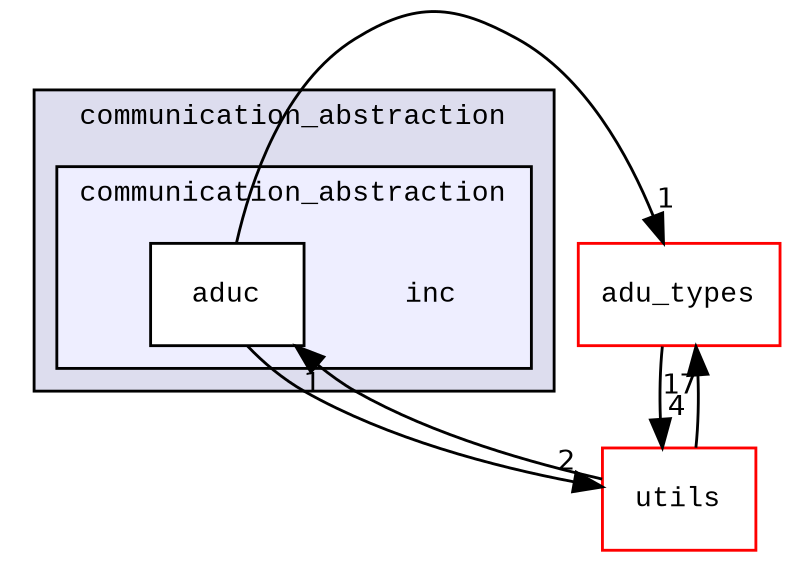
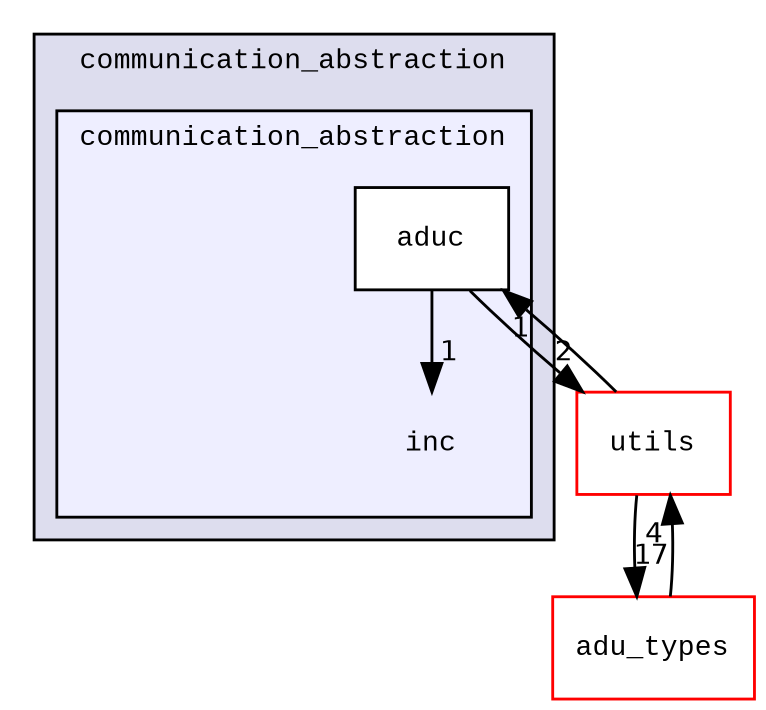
  digraph {
    compound=true
    fontname="Liberation Mono"
    node [fontname="Liberation Mono" fontsize=10 shape=box color=red fillcolor=white style=filled]
    edge [headlabel=1 labeldistance=1.5 labelfontname=Helvetica labelfontsize=10 fontname="Liberation Mono"]
    n1 [label=inc shape=plaintext color="" fillcolor="" style=""]
    n2 [color=black label=aduc]
    n3 [label=adu_types]
    n4 [label=utils]
    subgraph cluster_1 {
      bgcolor="#ddddee"
      fontsize=10
      label=communication_abstraction
      pencolor=black
      subgraph cluster_2 {
        bgcolor="#eeeeff"
        fontsize=10
        pencolor=black
        n1
        n2
      }
    }
-   n2 -> n3
+   n2 -> n1
    n2 -> n4 [headlabel=2]
    n3 -> n4 [headlabel=4]
    n4 -> n2
    n4 -> n3 [headlabel=17]
  }
